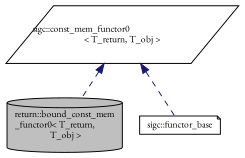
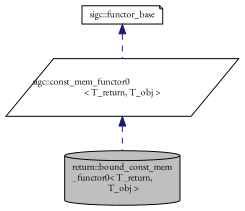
  digraph {
    fontname="EB Garamond"
    node [color=black fillcolor=white fontname="EB Garamond" fontsize=10 style=filled]
    edge [color=midnightblue dir=back fontname="EB Garamond" fontsize=10 labelfontname=Sans labelfontsize=10 style=dashed]
    n1 [fillcolor=grey75 fontcolor=black height=0.2 label="return::bound_const_mem\l_functor0\< T_return,\l T_obj \>" shape=cylinder width=0.4]
    n2 [height=0.2 label="sigc::const_mem_functor0\l\< T_return, T_obj \>" shape=parallelogram width=0.4]
    n3 [height=0.2 label="sigc::functor_base" shape=note width=0.4]
    n2 -> n1
-   n2 -> n3
+   n3 -> n2
  }
